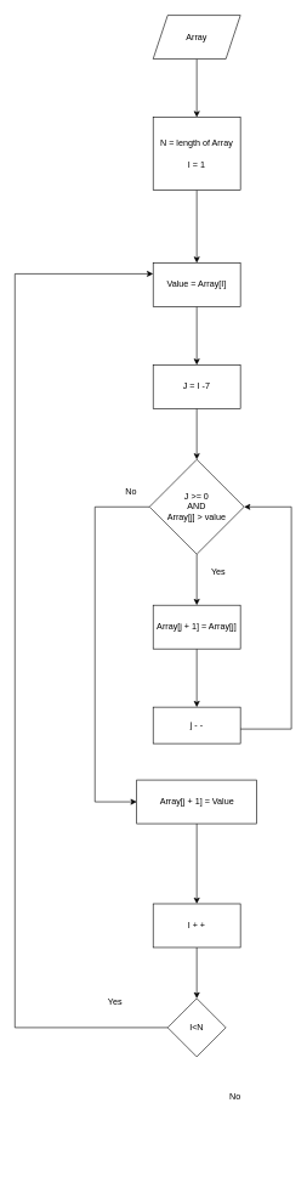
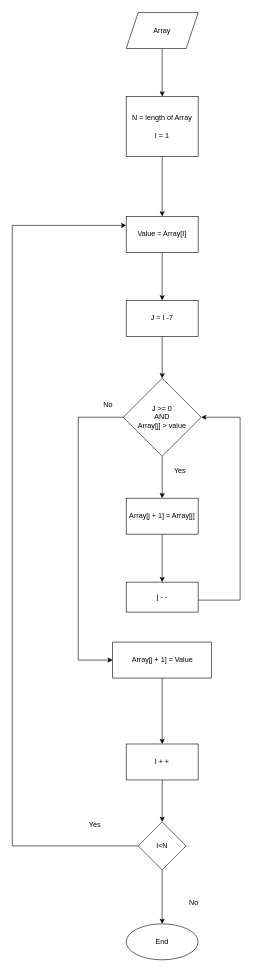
  <mxCell id="0" />
  <mxCell id="1" parent="0" />
  <mxCell id="2" value="" style="edgeStyle=orthogonalEdgeStyle;rounded=0;orthogonalLoop=1;jettySize=auto;html=1;" edge="1" parent="1" source="3" target="5"><mxGeometry relative="1" as="geometry" /></mxCell>
  <mxCell id="3" value="Array" style="shape=parallelogram;perimeter=parallelogramPerimeter;whiteSpace=wrap;html=1;fixedSize=1;" vertex="1" parent="1"><mxGeometry x="210" y="20" width="120" height="60" as="geometry" /></mxCell>
  <mxCell id="4" value="" style="edgeStyle=orthogonalEdgeStyle;rounded=0;orthogonalLoop=1;jettySize=auto;html=1;" edge="1" parent="1" source="5" target="7"><mxGeometry relative="1" as="geometry" /></mxCell>
  <mxCell id="5" value="N = length of Array&lt;br&gt;&lt;br&gt;I = 1" style="whiteSpace=wrap;html=1;" vertex="1" parent="1"><mxGeometry x="210" y="160" width="120" height="100" as="geometry" /></mxCell>
  <mxCell id="6" value="" style="edgeStyle=orthogonalEdgeStyle;rounded=0;orthogonalLoop=1;jettySize=auto;html=1;" edge="1" parent="1" source="7" target="9"><mxGeometry relative="1" as="geometry" /></mxCell>
  <mxCell id="7" value="Value = Array[I]" style="whiteSpace=wrap;html=1;" vertex="1" parent="1"><mxGeometry x="210" y="360" width="120" height="60" as="geometry" /></mxCell>
  <mxCell id="8" value="" style="edgeStyle=orthogonalEdgeStyle;rounded=0;orthogonalLoop=1;jettySize=auto;html=1;" edge="1" parent="1" source="9" target="12"><mxGeometry relative="1" as="geometry" /></mxCell>
  <mxCell id="9" value="J = I -7" style="whiteSpace=wrap;html=1;" vertex="1" parent="1"><mxGeometry x="210" y="500" width="120" height="60" as="geometry" /></mxCell>
  <mxCell id="10" value="" style="edgeStyle=orthogonalEdgeStyle;rounded=0;orthogonalLoop=1;jettySize=auto;html=1;" edge="1" parent="1" source="12" target="14"><mxGeometry relative="1" as="geometry" /></mxCell>
  <mxCell id="11" style="edgeStyle=orthogonalEdgeStyle;rounded=0;orthogonalLoop=1;jettySize=auto;html=1;exitX=0;exitY=0.5;exitDx=0;exitDy=0;entryX=0;entryY=0.5;entryDx=0;entryDy=0;" edge="1" parent="1" source="12" target="18"><mxGeometry relative="1" as="geometry"><Array as="points"><mxPoint x="130" y="695" /><mxPoint x="130" y="1100" /></Array></mxGeometry></mxCell>
  <mxCell id="12" value="J &amp;gt;= 0&lt;br&gt;AND&lt;br&gt;Array[j] &amp;gt; value" style="rhombus;whiteSpace=wrap;html=1;" vertex="1" parent="1"><mxGeometry x="205" y="630" width="130" height="130" as="geometry" /></mxCell>
  <mxCell id="13" value="" style="edgeStyle=orthogonalEdgeStyle;rounded=0;orthogonalLoop=1;jettySize=auto;html=1;" edge="1" parent="1" source="14" target="16"><mxGeometry relative="1" as="geometry" /></mxCell>
  <mxCell id="14" value="Array[j + 1] = Array[j]" style="whiteSpace=wrap;html=1;" vertex="1" parent="1"><mxGeometry x="210" y="830" width="120" height="60" as="geometry" /></mxCell>
  <mxCell id="15" style="edgeStyle=orthogonalEdgeStyle;rounded=0;orthogonalLoop=1;jettySize=auto;html=1;entryX=1;entryY=0.5;entryDx=0;entryDy=0;" edge="1" parent="1" source="16" target="12"><mxGeometry relative="1" as="geometry"><Array as="points"><mxPoint x="400" y="1000" /><mxPoint x="400" y="695" /></Array></mxGeometry></mxCell>
  <mxCell id="16" value="j - -" style="whiteSpace=wrap;html=1;" vertex="1" parent="1"><mxGeometry x="210" y="970" width="120" height="50" as="geometry" /></mxCell>
  <mxCell id="17" value="" style="edgeStyle=orthogonalEdgeStyle;rounded=0;orthogonalLoop=1;jettySize=auto;html=1;" edge="1" parent="1" source="18" target="20"><mxGeometry relative="1" as="geometry" /></mxCell>
  <mxCell id="18" value="Array[j + 1] = Value" style="rounded=0;whiteSpace=wrap;html=1;" vertex="1" parent="1"><mxGeometry x="187.5" y="1070" width="165" height="60" as="geometry" /></mxCell>
  <mxCell id="19" value="" style="edgeStyle=orthogonalEdgeStyle;rounded=0;orthogonalLoop=1;jettySize=auto;html=1;" edge="1" parent="1" source="20" target="23"><mxGeometry relative="1" as="geometry" /></mxCell>
  <mxCell id="20" value="I + +" style="whiteSpace=wrap;html=1;rounded=0;" vertex="1" parent="1"><mxGeometry x="210" y="1240" width="120" height="60" as="geometry" /></mxCell>
+ <mxCell id="21" value="" style="edgeStyle=orthogonalEdgeStyle;rounded=0;orthogonalLoop=1;jettySize=auto;html=1;" edge="1" parent="1" source="23" target="24"><mxGeometry relative="1" as="geometry" /></mxCell>
  <mxCell id="22" style="edgeStyle=orthogonalEdgeStyle;rounded=0;orthogonalLoop=1;jettySize=auto;html=1;entryX=0;entryY=0.25;entryDx=0;entryDy=0;" edge="1" parent="1" source="23" target="7"><mxGeometry relative="1" as="geometry"><mxPoint x="70" y="780" as="targetPoint" /><Array as="points"><mxPoint x="20" y="1410" /><mxPoint x="20" y="375" /></Array></mxGeometry></mxCell>
  <mxCell id="23" value="I&amp;lt;N" style="rhombus;whiteSpace=wrap;html=1;rounded=0;" vertex="1" parent="1"><mxGeometry x="230" y="1370" width="80" height="80" as="geometry" /></mxCell>
+ <mxCell id="24" value="End" style="ellipse;whiteSpace=wrap;html=1;rounded=0;" vertex="1" parent="1"><mxGeometry x="210" y="1540" width="120" height="60" as="geometry" /></mxCell>
  <mxCell id="25" value="No" style="text;html=1;strokeColor=none;fillColor=none;align=center;verticalAlign=middle;whiteSpace=wrap;rounded=0;" vertex="1" parent="1"><mxGeometry x="150" y="660" width="60" height="30" as="geometry" /></mxCell>
  <mxCell id="26" value="Yes" style="text;html=1;strokeColor=none;fillColor=none;align=center;verticalAlign=middle;whiteSpace=wrap;rounded=0;" vertex="1" parent="1"><mxGeometry x="270" y="770" width="60" height="30" as="geometry" /></mxCell>
  <mxCell id="27" value="No" style="text;html=1;strokeColor=none;fillColor=none;align=center;verticalAlign=middle;whiteSpace=wrap;rounded=0;" vertex="1" parent="1"><mxGeometry x="293" y="1490" width="60" height="30" as="geometry" /></mxCell>
  <mxCell id="28" value="Yes" style="text;html=1;strokeColor=none;fillColor=none;align=center;verticalAlign=middle;whiteSpace=wrap;rounded=0;" vertex="1" parent="1"><mxGeometry x="128" y="1360" width="60" height="30" as="geometry" /></mxCell>
